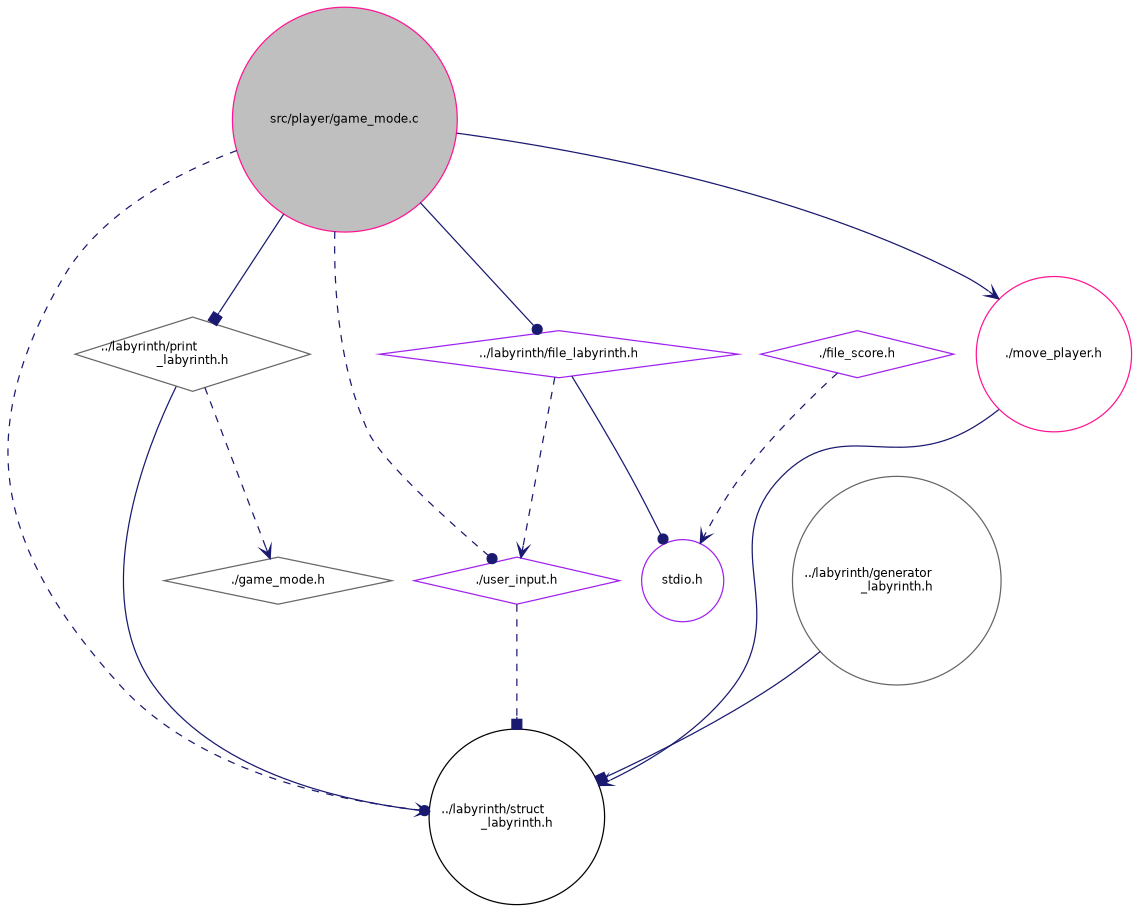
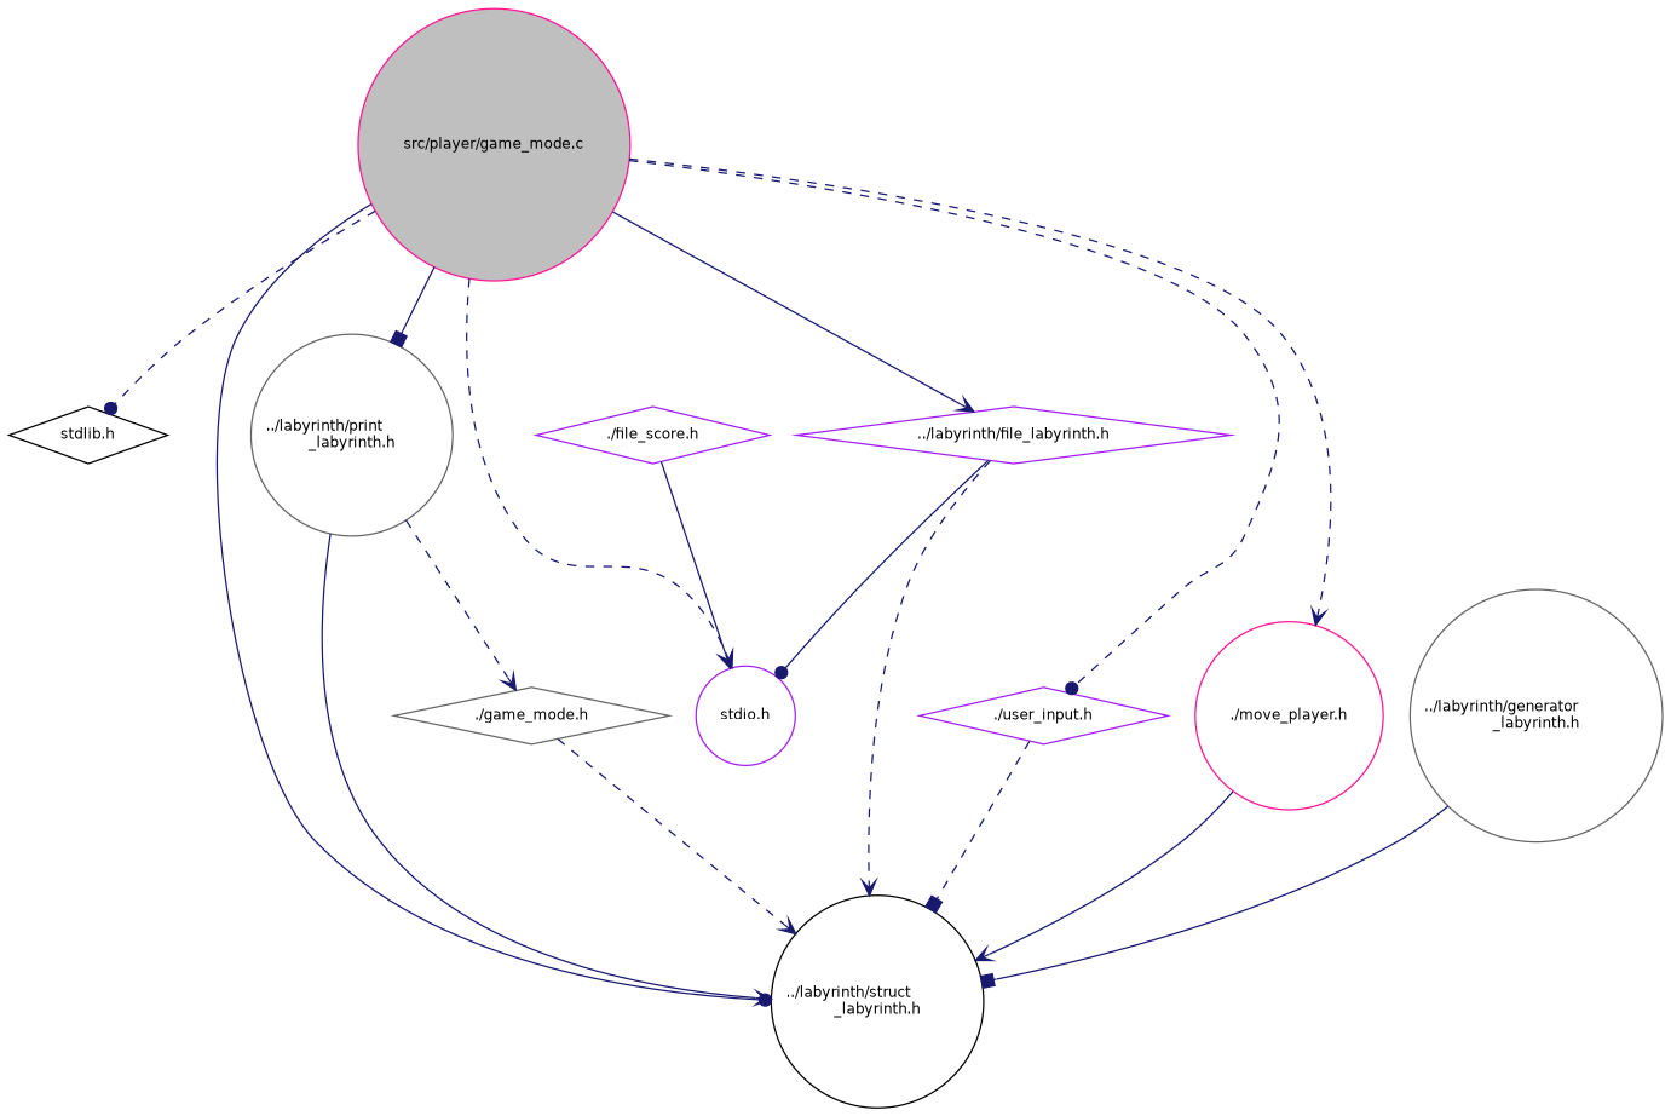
  digraph {
    node [color=purple fillcolor=white fontname=Helvetica fontsize=10 shape=diamond style=filled]
    edge [arrowhead=vee color=midnightblue fontname=Helvetica fontsize=10 labelfontname=Helvetica labelfontsize=10 style=dashed]
    n1 [color=deeppink fillcolor=grey75 fontcolor=black height=0.2 label="src/player/game_mode.c" shape=circle width=0.4]
+   n2 [color=black height=0.2 label="stdlib.h" width=0.4]
    n3 [height=0.2 label="stdio.h" shape=circle width=0.4]
    n4 [color=black height=0.2 label="../labyrinth/struct\l_labyrinth.h" shape=circle width=0.4]
-   n5 [color=gray40 height=0.2 label="../labyrinth/print\l_labyrinth.h" width=0.4]
+   n5 [color=gray40 height=0.2 label="../labyrinth/print\l_labyrinth.h" shape=circle width=0.4]
    n6 [height=0.2 label="../labyrinth/file_labyrinth.h" width=0.4]
    n7 [height=0.2 label="./user_input.h" width=0.4]
    n8 [color=deeppink height=0.2 label="./move_player.h" shape=circle width=0.4]
    n9 [color=gray40 height=0.2 label="./game_mode.h" width=0.4]
    n10 [color=gray40 height=0.2 label="../labyrinth/generator\l_labyrinth.h" shape=circle width=0.4]
    n11 [height=0.2 label="./file_score.h" width=0.4]
-   n1 -> n4 [arrowhead=dot]
+   n1 -> n2 [arrowhead=dot]
+   n1 -> n3
+   n1 -> n4 [arrowhead=dot style=solid]
    n1 -> n5 [arrowhead=box style=solid]
-   n1 -> n6 [arrowhead=dot style=solid]
+   n1 -> n6 [style=solid]
    n1 -> n7 [arrowhead=dot]
-   n1 -> n8 [style=solid]
+   n1 -> n8
    n5 -> n4 [style=solid]
    n5 -> n9
    n6 -> n3 [arrowhead=dot style=solid]
-   n6 -> n7
+   n6 -> n4
    n7 -> n4 [arrowhead=box]
    n8 -> n4 [style=solid]
+   n9 -> n4
    n10 -> n4 [arrowhead=box style=solid]
-   n11 -> n3
+   n11 -> n3 [style=solid]
  }
